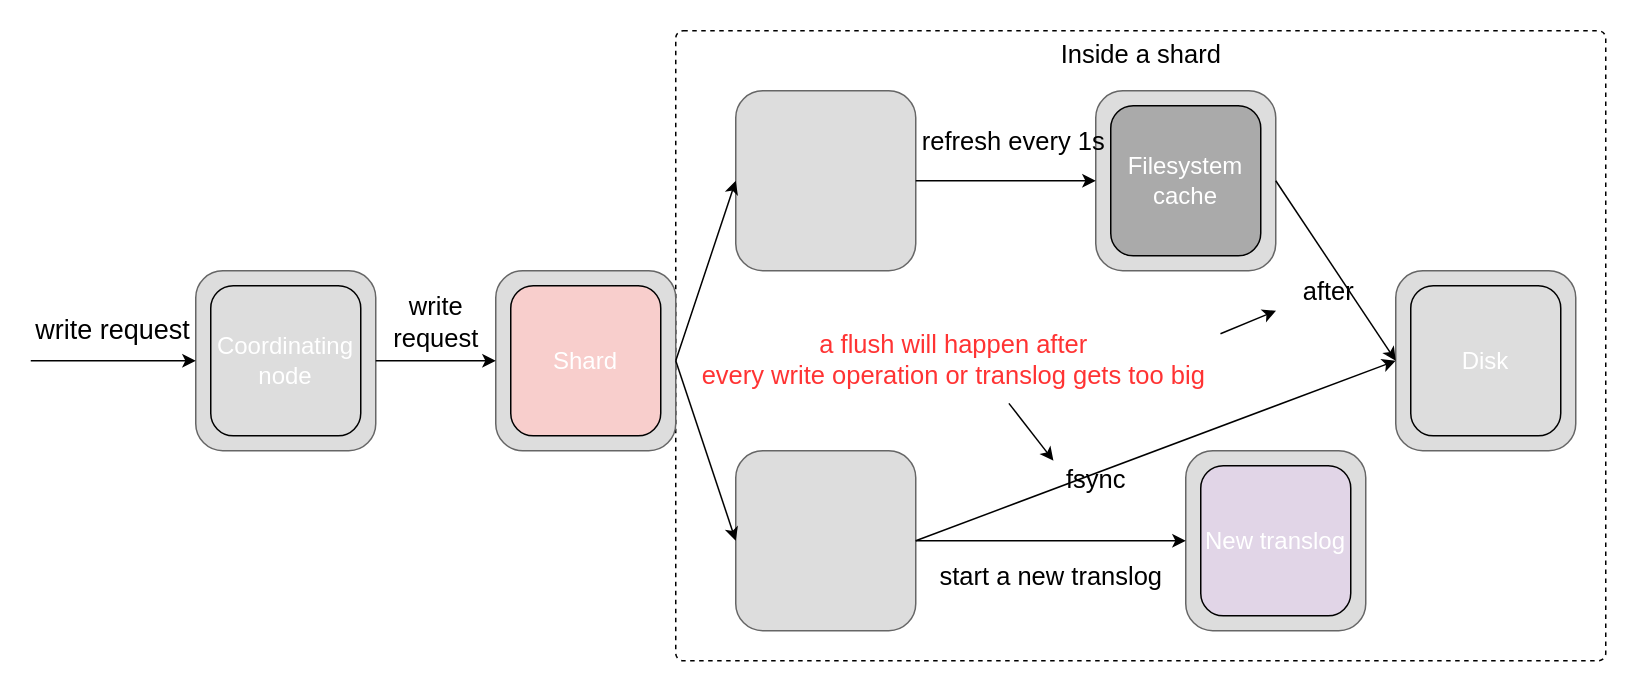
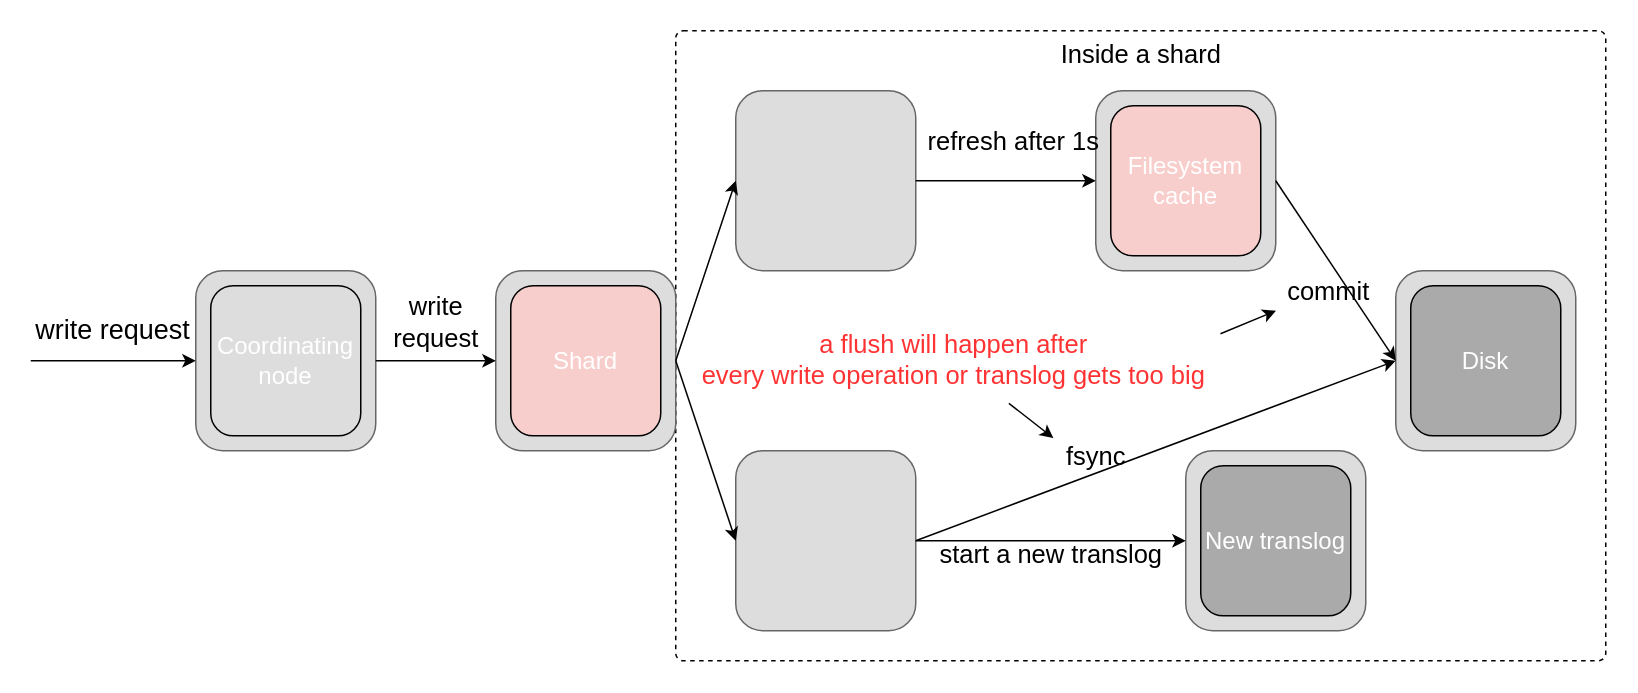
  <mxCell id="0" />
  <mxCell id="1" parent="0" />
  <mxCell id="2" value="Inside a shard" style="html=1;align=center;verticalAlign=top;rounded=1;absoluteArcSize=1;arcSize=10;dashed=1;fontSize=17;" parent="1" vertex="1"><mxGeometry x="450" y="20" width="620" height="420" as="geometry" /></mxCell>
  <mxCell id="3" value="" style="group;fontSize=17;" parent="1" vertex="1" connectable="0"><mxGeometry x="130" y="180" width="120" height="120" as="geometry" /></mxCell>
  <mxCell id="4" value="" style="rounded=1;whiteSpace=wrap;html=1;fillColor=#dddddd;strokeColor=#666666;fontColor=#333333;" parent="3" vertex="1"><mxGeometry width="120" height="120" as="geometry" /></mxCell>
  <mxCell id="5" value="&lt;font style=&quot;font-size: 16px&quot; color=&quot;#ffffff&quot;&gt;Coordinating&lt;br&gt;node&lt;/font&gt;" style="rounded=1;whiteSpace=wrap;html=1;fillColor=#dddddd;" parent="3" vertex="1"><mxGeometry x="10" y="10" width="100" height="100" as="geometry" /></mxCell>
  <mxCell id="6" value="" style="group" parent="1" vertex="1" connectable="0"><mxGeometry x="330" y="180" width="120" height="120" as="geometry" /></mxCell>
  <mxCell id="7" value="" style="rounded=1;whiteSpace=wrap;html=1;fillColor=#dddddd;strokeColor=#666666;fontColor=#333333;" parent="6" vertex="1"><mxGeometry width="120" height="120" as="geometry" /></mxCell>
  <mxCell id="8" value="&lt;font style=&quot;font-size: 16px&quot; color=&quot;#ffffff&quot;&gt;Shard&lt;/font&gt;" style="rounded=1;whiteSpace=wrap;html=1;fillColor=#f8cecc;" parent="6" vertex="1"><mxGeometry x="10" y="10" width="100" height="100" as="geometry" /></mxCell>
  <mxCell id="9" value="" style="group" parent="1" vertex="1" connectable="0"><mxGeometry x="490" y="60" width="120" height="120" as="geometry" /></mxCell>
  <mxCell id="10" value="" style="rounded=1;whiteSpace=wrap;html=1;fillColor=#dddddd;strokeColor=#666666;fontColor=#333333;" parent="9" vertex="1"><mxGeometry width="120" height="120" as="geometry" /></mxCell>
  <mxCell id="11" value="" style="group" parent="1" vertex="1" connectable="0"><mxGeometry x="930" y="180" width="120" height="120" as="geometry" /></mxCell>
  <mxCell id="12" value="" style="rounded=1;whiteSpace=wrap;html=1;fillColor=#dddddd;strokeColor=#666666;fontColor=#333333;" parent="11" vertex="1"><mxGeometry width="120" height="120" as="geometry" /></mxCell>
- <mxCell id="13" value="&lt;font style=&quot;font-size: 16px&quot; color=&quot;#ffffff&quot;&gt;Disk&lt;/font&gt;" style="rounded=1;whiteSpace=wrap;html=1;fillColor=#dddddd;" parent="11" vertex="1"><mxGeometry x="10" y="10" width="100" height="100" as="geometry" /></mxCell>
+ <mxCell id="13" value="&lt;font style=&quot;font-size: 16px&quot; color=&quot;#ffffff&quot;&gt;Disk&lt;/font&gt;" style="rounded=1;whiteSpace=wrap;html=1;fillColor=#aaaaaa" parent="11" vertex="1"><mxGeometry x="10" y="10" width="100" height="100" as="geometry" /></mxCell>
  <mxCell id="14" value="" style="group" parent="1" vertex="1" connectable="0"><mxGeometry x="790" y="300" width="120" height="120" as="geometry" /></mxCell>
  <mxCell id="15" value="" style="rounded=1;whiteSpace=wrap;html=1;fillColor=#dddddd;strokeColor=#666666;fontColor=#333333;" parent="14" vertex="1"><mxGeometry width="120" height="120" as="geometry" /></mxCell>
- <mxCell id="16" value="&lt;font style=&quot;font-size: 16px&quot; color=&quot;#ffffff&quot;&gt;New translog&lt;/font&gt;" style="rounded=1;whiteSpace=wrap;html=1;fillColor=#e1d5e7;" parent="14" vertex="1"><mxGeometry x="10" y="10" width="100" height="100" as="geometry" /></mxCell>
+ <mxCell id="16" value="&lt;font style=&quot;font-size: 16px&quot; color=&quot;#ffffff&quot;&gt;New translog&lt;/font&gt;" style="rounded=1;whiteSpace=wrap;html=1;fillColor=#aaaaaa" parent="14" vertex="1"><mxGeometry x="10" y="10" width="100" height="100" as="geometry" /></mxCell>
  <mxCell id="17" value="" style="group" parent="1" vertex="1" connectable="0"><mxGeometry x="730" y="60" width="120" height="120" as="geometry" /></mxCell>
  <mxCell id="18" value="" style="rounded=1;whiteSpace=wrap;html=1;fillColor=#dddddd;strokeColor=#666666;fontColor=#333333;" parent="17" vertex="1"><mxGeometry width="120" height="120" as="geometry" /></mxCell>
- <mxCell id="19" value="&lt;font style=&quot;font-size: 16px&quot; color=&quot;#ffffff&quot;&gt;Filesystem&lt;br&gt;cache&lt;/font&gt;" style="rounded=1;whiteSpace=wrap;html=1;fillColor=#aaaaaa" parent="17" vertex="1"><mxGeometry x="10" y="10" width="100" height="100" as="geometry" /></mxCell>
+ <mxCell id="19" value="&lt;font style=&quot;font-size: 16px&quot; color=&quot;#ffffff&quot;&gt;Filesystem&lt;br&gt;cache&lt;/font&gt;" style="rounded=1;whiteSpace=wrap;html=1;fillColor=#f8cecc;" parent="17" vertex="1"><mxGeometry x="10" y="10" width="100" height="100" as="geometry" /></mxCell>
  <mxCell id="20" value="" style="group" parent="1" vertex="1" connectable="0"><mxGeometry x="490" y="300" width="120" height="120" as="geometry" /></mxCell>
  <mxCell id="21" value="" style="rounded=1;whiteSpace=wrap;html=1;fillColor=#dddddd;strokeColor=#666666;fontColor=#333333;" parent="20" vertex="1"><mxGeometry width="120" height="120" as="geometry" /></mxCell>
  <mxCell id="22" value="" style="endArrow=classic;html=1;entryX=0;entryY=0.5;entryDx=0;entryDy=0;" parent="1" target="4" edge="1"><mxGeometry width="50" height="50" relative="1" as="geometry"><mxPoint x="20" y="240" as="sourcePoint" /><mxPoint x="330" y="230" as="targetPoint" /></mxGeometry></mxCell>
  <mxCell id="23" style="edgeStyle=orthogonalEdgeStyle;rounded=0;orthogonalLoop=1;jettySize=auto;html=1;entryX=0;entryY=0.5;entryDx=0;entryDy=0;" parent="1" source="4" target="7" edge="1"><mxGeometry relative="1" as="geometry" /></mxCell>
  <mxCell id="24" value="" style="endArrow=classic;html=1;exitX=1;exitY=0.5;exitDx=0;exitDy=0;entryX=0;entryY=0.5;entryDx=0;entryDy=0;" parent="1" source="7" target="10" edge="1"><mxGeometry width="50" height="50" relative="1" as="geometry"><mxPoint x="280" y="280" as="sourcePoint" /><mxPoint x="330" y="230" as="targetPoint" /></mxGeometry></mxCell>
  <mxCell id="25" value="" style="endArrow=classic;html=1;entryX=0;entryY=0.5;entryDx=0;entryDy=0;exitX=1;exitY=0.5;exitDx=0;exitDy=0;" parent="1" source="7" target="21" edge="1"><mxGeometry width="50" height="50" relative="1" as="geometry"><mxPoint x="280" y="280" as="sourcePoint" /><mxPoint x="330" y="230" as="targetPoint" /></mxGeometry></mxCell>
  <mxCell id="26" style="edgeStyle=orthogonalEdgeStyle;rounded=0;orthogonalLoop=1;jettySize=auto;html=1;entryX=0;entryY=0.5;entryDx=0;entryDy=0;" parent="1" source="10" target="18" edge="1"><mxGeometry relative="1" as="geometry" /></mxCell>
  <mxCell id="27" value="" style="endArrow=classic;html=1;exitX=1;exitY=0.5;exitDx=0;exitDy=0;entryX=0;entryY=0.5;entryDx=0;entryDy=0;" parent="1" source="21" target="15" edge="1"><mxGeometry width="50" height="50" relative="1" as="geometry"><mxPoint x="580" y="280" as="sourcePoint" /><mxPoint x="630" y="230" as="targetPoint" /></mxGeometry></mxCell>
  <mxCell id="28" value="" style="endArrow=classic;html=1;exitX=1;exitY=0.5;exitDx=0;exitDy=0;entryX=0;entryY=0.5;entryDx=0;entryDy=0;" parent="1" source="18" target="12" edge="1"><mxGeometry width="50" height="50" relative="1" as="geometry"><mxPoint x="580" y="280" as="sourcePoint" /><mxPoint x="630" y="230" as="targetPoint" /></mxGeometry></mxCell>
  <mxCell id="29" value="" style="endArrow=classic;html=1;entryX=0;entryY=0.5;entryDx=0;entryDy=0;exitX=1;exitY=0.5;exitDx=0;exitDy=0;" parent="1" source="21" target="12" edge="1"><mxGeometry width="50" height="50" relative="1" as="geometry"><mxPoint x="650" y="360" as="sourcePoint" /><mxPoint x="630" y="230" as="targetPoint" /></mxGeometry></mxCell>
  <mxCell id="30" value="write request" style="text;html=1;strokeColor=none;fillColor=none;align=center;verticalAlign=middle;whiteSpace=wrap;rounded=0;fontSize=18;" parent="1" vertex="1"><mxGeometry x="20" y="210" width="110" height="20" as="geometry" /></mxCell>
  <mxCell id="31" value="write &lt;br&gt;request" style="text;html=1;align=center;verticalAlign=middle;resizable=0;points=[];autosize=1;fontSize=17;" parent="1" vertex="1"><mxGeometry x="255" y="190" width="70" height="50" as="geometry" /></mxCell>
- <mxCell id="32" value="refresh every 1s" style="text;html=1;align=center;verticalAlign=middle;resizable=0;points=[];autosize=1;fontSize=17;" parent="1" vertex="1"><mxGeometry x="605" y="80" width="140" height="30" as="geometry" /></mxCell>
- <mxCell id="33" value="after" style="text;html=1;align=center;verticalAlign=middle;resizable=0;points=[];autosize=1;fontSize=17;" parent="1" vertex="1"><mxGeometry x="850" y="180" width="70" height="30" as="geometry" /></mxCell>
- <mxCell id="34" value="fsync" style="text;html=1;align=center;verticalAlign=middle;resizable=0;points=[];autosize=1;fontSize=17;" parent="1" vertex="1"><mxGeometry x="700" y="305" width="60" height="30" as="geometry" /></mxCell>
- <mxCell id="35" value="start a new translog" style="text;html=1;align=center;verticalAlign=middle;resizable=0;points=[];autosize=1;fontSize=17;" parent="1" vertex="1"><mxGeometry x="620" y="370" width="160" height="30" as="geometry" /></mxCell>
+ <mxCell id="32" value="refresh after 1s" style="text;html=1;align=center;verticalAlign=middle;resizable=0;points=[];autosize=1;fontSize=17;" parent="1" vertex="1"><mxGeometry x="605" y="80" width="140" height="30" as="geometry" /></mxCell>
+ <mxCell id="33" value="commit" style="text;html=1;align=center;verticalAlign=middle;resizable=0;points=[];autosize=1;fontSize=17;" parent="1" vertex="1"><mxGeometry x="850" y="180" width="70" height="30" as="geometry" /></mxCell>
+ <mxCell id="34" value="fsync" style="text;html=1;align=center;verticalAlign=middle;resizable=0;points=[];autosize=1;fontSize=17;" parent="1" vertex="1"><mxGeometry x="700" y="290" width="60" height="30" as="geometry" /></mxCell>
+ <mxCell id="35" value="start a new translog" style="text;html=1;align=center;verticalAlign=middle;resizable=0;points=[];autosize=1;fontSize=17;" parent="1" vertex="1"><mxGeometry x="620" y="355" width="160" height="30" as="geometry" /></mxCell>
  <mxCell id="36" value="a flush will happen after&lt;br&gt;every write operation or translog gets too big" style="text;html=1;align=center;verticalAlign=middle;resizable=0;points=[];autosize=1;fontSize=17;labelBackgroundColor=#ffffff;fontColor=#FF3333;" parent="1" vertex="1"><mxGeometry x="460" y="215" width="350" height="50" as="geometry" /></mxCell>
  <mxCell id="37" value="" style="endArrow=classic;html=1;fontSize=17;fontColor=#FF3333;exitX=0.606;exitY=1.068;exitDx=0;exitDy=0;exitPerimeter=0;entryX=0.03;entryY=0.053;entryDx=0;entryDy=0;entryPerimeter=0;" parent="1" source="36" target="34" edge="1"><mxGeometry width="50" height="50" relative="1" as="geometry"><mxPoint x="740" y="270" as="sourcePoint" /><mxPoint x="790" y="220" as="targetPoint" /></mxGeometry></mxCell>
  <mxCell id="38" value="" style="endArrow=classic;html=1;fontSize=17;fontColor=#FF3333;entryX=0.003;entryY=0.887;entryDx=0;entryDy=0;entryPerimeter=0;exitX=1.009;exitY=0.14;exitDx=0;exitDy=0;exitPerimeter=0;" parent="1" source="36" target="33" edge="1"><mxGeometry width="50" height="50" relative="1" as="geometry"><mxPoint x="811" y="244" as="sourcePoint" /><mxPoint x="810" y="220" as="targetPoint" /></mxGeometry></mxCell>
